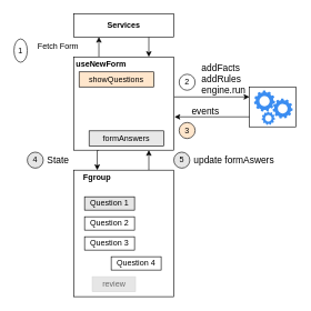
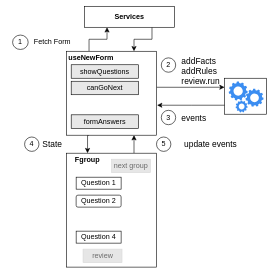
  <mxCell id="0" />
  <mxCell id="1" parent="0" />
  <mxCell id="2" value="" style="rounded=0;whiteSpace=wrap;html=1;" vertex="1" parent="1"><mxGeometry x="373.5" y="130" width="70" height="60" as="geometry" /></mxCell>
  <mxCell id="3" value="" style="sketch=0;html=1;aspect=fixed;strokeColor=none;shadow=0;fillColor=#3B8DF1;verticalAlign=top;labelPosition=center;verticalLabelPosition=bottom;shape=mxgraph.gcp2.gear" vertex="1" parent="1"><mxGeometry x="380.5" y="135.5" width="31.5" height="31.5" as="geometry" /></mxCell>
  <mxCell id="4" style="edgeStyle=orthogonalEdgeStyle;rounded=0;orthogonalLoop=1;jettySize=auto;html=1;exitX=0.75;exitY=0;exitDx=0;exitDy=0;entryX=0.75;entryY=1;entryDx=0;entryDy=0;" edge="1" parent="1" source="5" target="14"><mxGeometry relative="1" as="geometry" /></mxCell>
  <mxCell id="5" value="" style="rounded=0;whiteSpace=wrap;html=1;" vertex="1" parent="1"><mxGeometry x="110" y="255" width="150" height="190" as="geometry" /></mxCell>
- <mxCell id="6" value="Question 1" style="rounded=0;whiteSpace=wrap;html=1;fillColor=#e6e6e6;" vertex="1" parent="1"><mxGeometry x="126" y="295" width="75" height="20" as="geometry" /></mxCell>
- <mxCell id="7" value="Question 2" style="rounded=0;whiteSpace=wrap;html=1;" vertex="1" parent="1"><mxGeometry x="126" y="325" width="75" height="20" as="geometry" /></mxCell>
- <mxCell id="8" value="Question 3" style="rounded=0;whiteSpace=wrap;html=1;" vertex="1" parent="1"><mxGeometry x="126" y="355" width="75" height="20" as="geometry" /></mxCell>
+ <mxCell id="6" value="Question 1" style="rounded=0;whiteSpace=wrap;html=1;" vertex="1" parent="1"><mxGeometry x="126" y="295" width="75" height="20" as="geometry" /></mxCell>
+ <mxCell id="7" value="Question 2" style="whiteSpace=wrap;html=1;rounded=1;" vertex="1" parent="1"><mxGeometry x="126" y="325" width="75" height="20" as="geometry" /></mxCell>
  <mxCell id="9" value="" style="sketch=0;html=1;aspect=fixed;strokeColor=none;shadow=0;fillColor=#3B8DF1;verticalAlign=top;labelPosition=center;verticalLabelPosition=bottom;shape=mxgraph.gcp2.gear" vertex="1" parent="1"><mxGeometry x="408.5" y="147.5" width="30" height="30" as="geometry" /></mxCell>
  <mxCell id="10" value="" style="sketch=0;html=1;aspect=fixed;strokeColor=none;shadow=0;fillColor=#3B8DF1;verticalAlign=top;labelPosition=center;verticalLabelPosition=bottom;shape=mxgraph.gcp2.gear" vertex="1" parent="1"><mxGeometry x="392" y="167" width="20" height="20" as="geometry" /></mxCell>
  <mxCell id="11" style="edgeStyle=orthogonalEdgeStyle;rounded=0;orthogonalLoop=1;jettySize=auto;html=1;exitX=0.25;exitY=0;exitDx=0;exitDy=0;entryX=0.25;entryY=1;entryDx=0;entryDy=0;" edge="1" parent="1" source="14" target="17"><mxGeometry relative="1" as="geometry" /></mxCell>
  <mxCell id="12" style="edgeStyle=orthogonalEdgeStyle;rounded=0;orthogonalLoop=1;jettySize=auto;html=1;exitX=0.25;exitY=1;exitDx=0;exitDy=0;entryX=0.5;entryY=0;entryDx=0;entryDy=0;" edge="1" parent="1" source="14" target="24"><mxGeometry relative="1" as="geometry" /></mxCell>
  <mxCell id="13" style="edgeStyle=orthogonalEdgeStyle;rounded=0;orthogonalLoop=1;jettySize=auto;html=1;exitX=1.001;exitY=0.429;exitDx=0;exitDy=0;entryX=0;entryY=0.25;entryDx=0;entryDy=0;exitPerimeter=0;" edge="1" parent="1" source="14" target="2"><mxGeometry relative="1" as="geometry" /></mxCell>
  <mxCell id="14" value="" style="rounded=0;whiteSpace=wrap;html=1;" vertex="1" parent="1"><mxGeometry x="110" y="85" width="150" height="140" as="geometry" /></mxCell>
- <mxCell id="15" value="1" style="ellipse;whiteSpace=wrap;html=1;" vertex="1" parent="1"><mxGeometry x="20" y="58" width="20" height="35" as="geometry" /></mxCell>
+ <mxCell id="15" value="1" style="ellipse;whiteSpace=wrap;html=1;" vertex="1" parent="1"><mxGeometry x="20" y="58" width="26" height="24" as="geometry" /></mxCell>
  <mxCell id="16" style="edgeStyle=orthogonalEdgeStyle;rounded=0;orthogonalLoop=1;jettySize=auto;html=1;exitX=0.75;exitY=1;exitDx=0;exitDy=0;entryX=0.75;entryY=0;entryDx=0;entryDy=0;" edge="1" parent="1" source="17" target="14"><mxGeometry relative="1" as="geometry" /></mxCell>
- <mxCell id="17" value="&lt;b&gt;Services&lt;/b&gt;" style="rounded=0;whiteSpace=wrap;html=1;" vertex="1" parent="1"><mxGeometry x="110" y="20" width="150" height="35" as="geometry" /></mxCell>
+ <mxCell id="17" value="&lt;b&gt;Services&lt;/b&gt;" style="rounded=0;whiteSpace=wrap;html=1;" vertex="1" parent="1"><mxGeometry x="140" y="10" width="150" height="35" as="geometry" /></mxCell>
  <mxCell id="18" value="Fetch Form" style="text;html=1;align=center;verticalAlign=middle;resizable=0;points=[];autosize=1;strokeColor=none;fillColor=none;" vertex="1" parent="1"><mxGeometry x="46" y="55" width="80" height="30" as="geometry" /></mxCell>
- <mxCell id="19" value="2" style="ellipse;whiteSpace=wrap;html=1;" vertex="1" parent="1"><mxGeometry x="268" y="111" width="24" height="24" as="geometry" /></mxCell>
- <mxCell id="20" value="3" style="ellipse;whiteSpace=wrap;html=1;fillColor=#ffe6cc;" vertex="1" parent="1"><mxGeometry x="268" y="183.5" width="24" height="24" as="geometry" /></mxCell>
- <mxCell id="21" value="&lt;span style=&quot;font-size: 14px; text-wrap: nowrap;&quot;&gt;addFacts&lt;/span&gt;&lt;div&gt;&lt;span style=&quot;font-size: 14px; text-wrap: nowrap;&quot;&gt;addRules&lt;/span&gt;&lt;/div&gt;&lt;div&gt;&lt;span style=&quot;font-size: 14px; text-wrap: nowrap;&quot;&gt;engine.run&lt;/span&gt;&lt;/div&gt;" style="text;html=1;align=left;verticalAlign=middle;whiteSpace=wrap;rounded=0;" vertex="1" parent="1"><mxGeometry x="300" y="91.5" width="70" height="52" as="geometry" /></mxCell>
+ <mxCell id="19" value="2" style="ellipse;whiteSpace=wrap;html=1;" vertex="1" parent="1"><mxGeometry x="268" y="96" width="24" height="24" as="geometry" /></mxCell>
+ <mxCell id="20" value="3" style="ellipse;whiteSpace=wrap;html=1;" vertex="1" parent="1"><mxGeometry x="268" y="183.5" width="24" height="24" as="geometry" /></mxCell>
+ <mxCell id="21" value="&lt;span style=&quot;font-size: 14px; text-wrap: nowrap;&quot;&gt;addFacts&lt;/span&gt;&lt;div&gt;&lt;span style=&quot;font-size: 14px; text-wrap: nowrap;&quot;&gt;addRules&lt;/span&gt;&lt;/div&gt;&lt;div&gt;&lt;span style=&quot;font-size: 14px; text-wrap: nowrap;&quot;&gt;review.run&lt;/span&gt;&lt;/div&gt;" style="text;html=1;align=left;verticalAlign=middle;whiteSpace=wrap;rounded=0;" vertex="1" parent="1"><mxGeometry x="300" y="91.5" width="70" height="52" as="geometry" /></mxCell>
  <mxCell id="22" value="&lt;b&gt;useNewForm&lt;/b&gt;" style="text;html=1;align=center;verticalAlign=middle;whiteSpace=wrap;rounded=0;" vertex="1" parent="1"><mxGeometry x="116" y="89.5" width="70" height="13.5" as="geometry" /></mxCell>
- <mxCell id="23" value="showQuestions" style="rounded=0;whiteSpace=wrap;html=1;fillColor=#ffe6cc;" vertex="1" parent="1"><mxGeometry x="117.75" y="107.5" width="112.25" height="22.5" as="geometry" /></mxCell>
+ <mxCell id="23" value="showQuestions" style="rounded=0;whiteSpace=wrap;html=1;fillColor=#E8E8E8;" vertex="1" parent="1"><mxGeometry x="117.75" y="107.5" width="112.25" height="22.5" as="geometry" /></mxCell>
  <mxCell id="24" value="&lt;b&gt;F&lt;/b&gt;&lt;b style=&quot;background-color: initial;&quot;&gt;group&lt;/b&gt;" style="text;html=1;align=center;verticalAlign=middle;whiteSpace=wrap;rounded=0;" vertex="1" parent="1"><mxGeometry x="110" y="255" width="70" height="21.5" as="geometry" /></mxCell>
- <mxCell id="25" value="Question 4" style="rounded=0;whiteSpace=wrap;html=1;" vertex="1" parent="1"><mxGeometry x="166" y="385" width="75" height="20" as="geometry" /></mxCell>
- <mxCell id="26" value="4" style="ellipse;whiteSpace=wrap;html=1;fillColor=#e6e6e6;" vertex="1" parent="1"><mxGeometry x="40" y="228" width="24" height="24" as="geometry" /></mxCell>
+ <mxCell id="25" value="Question 4" style="rounded=0;whiteSpace=wrap;html=1;" vertex="1" parent="1"><mxGeometry x="126" y="385" width="75" height="20" as="geometry" /></mxCell>
+ <mxCell id="26" value="4" style="ellipse;whiteSpace=wrap;html=1;" vertex="1" parent="1"><mxGeometry x="40" y="228" width="24" height="24" as="geometry" /></mxCell>
  <mxCell id="27" value="State" style="text;html=1;align=center;verticalAlign=middle;resizable=0;points=[];autosize=1;strokeColor=none;fillColor=none;fontSize=14;" vertex="1" parent="1"><mxGeometry x="56" y="225" width="60" height="30" as="geometry" /></mxCell>
+ <mxCell id="28" value="&lt;font color=&quot;#696969&quot;&gt;next group&lt;/font&gt;" style="rounded=0;whiteSpace=wrap;html=1;fillColor=#E6E6E6;strokeColor=#D9D9D9;" vertex="1" parent="1"><mxGeometry x="185" y="265" width="65" height="22.5" as="geometry" /></mxCell>
  <mxCell id="29" value="&lt;font color=&quot;#696969&quot;&gt;review&lt;/font&gt;" style="rounded=0;whiteSpace=wrap;html=1;fillColor=#E6E6E6;strokeColor=#D9D9D9;" vertex="1" parent="1"><mxGeometry x="137.5" y="415" width="65" height="22.5" as="geometry" /></mxCell>
- <mxCell id="31" value="&lt;span style=&quot;font-size: 14px; text-align: center; text-wrap: nowrap;&quot;&gt;events&lt;/span&gt;" style="text;html=1;align=left;verticalAlign=middle;whiteSpace=wrap;rounded=0;" vertex="1" parent="1"><mxGeometry x="285" y="157" width="51" height="18" as="geometry" /></mxCell>
+ <mxCell id="30" value="canGoNext" style="rounded=0;whiteSpace=wrap;html=1;fillColor=#E8E8E8;" vertex="1" parent="1"><mxGeometry x="117.75" y="135" width="112.25" height="22.5" as="geometry" /></mxCell>
+ <mxCell id="31" value="&lt;span style=&quot;font-size: 14px; text-align: center; text-wrap: nowrap;&quot;&gt;events&lt;/span&gt;" style="text;html=1;align=left;verticalAlign=middle;whiteSpace=wrap;rounded=0;" vertex="1" parent="1"><mxGeometry x="300" y="187" width="51" height="18" as="geometry" /></mxCell>
  <mxCell id="32" style="edgeStyle=orthogonalEdgeStyle;rounded=0;orthogonalLoop=1;jettySize=auto;html=1;exitX=0;exitY=0.75;exitDx=0;exitDy=0;" edge="1" parent="1" source="2"><mxGeometry relative="1" as="geometry"><mxPoint x="261" y="175" as="targetPoint" /></mxGeometry></mxCell>
- <mxCell id="33" value="formAnswers" style="rounded=0;whiteSpace=wrap;html=1;fillColor=#E8E8E8;" vertex="1" parent="1"><mxGeometry x="132.75" y="196" width="112.25" height="22.5" as="geometry" /></mxCell>
- <mxCell id="34" value="5" style="ellipse;whiteSpace=wrap;html=1;fillColor=#e6e6e6;" vertex="1" parent="1"><mxGeometry x="260" y="228" width="24" height="24" as="geometry" /></mxCell>
- <mxCell id="35" value="update formAswers" style="text;html=1;align=center;verticalAlign=middle;resizable=0;points=[];autosize=1;strokeColor=none;fillColor=none;fontSize=14;" vertex="1" parent="1"><mxGeometry x="280" y="225" width="140" height="30" as="geometry" /></mxCell>
+ <mxCell id="33" value="formAnswers" style="rounded=0;whiteSpace=wrap;html=1;fillColor=#E8E8E8;" vertex="1" parent="1"><mxGeometry x="117.75" y="191" width="112.25" height="22.5" as="geometry" /></mxCell>
+ <mxCell id="34" value="5" style="ellipse;whiteSpace=wrap;html=1;" vertex="1" parent="1"><mxGeometry x="260" y="228" width="24" height="24" as="geometry" /></mxCell>
+ <mxCell id="35" value="update events" style="text;html=1;align=center;verticalAlign=middle;resizable=0;points=[];autosize=1;strokeColor=none;fillColor=none;fontSize=14;" vertex="1" parent="1"><mxGeometry x="280" y="225" width="140" height="30" as="geometry" /></mxCell>
